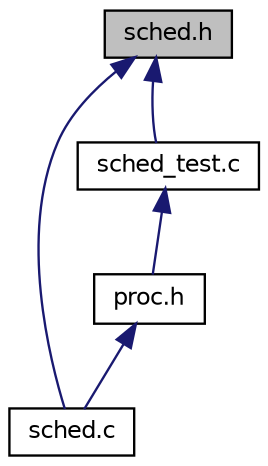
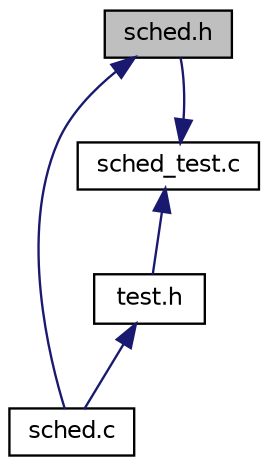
  digraph {
    node [color=black fillcolor=white fontname=Helvetica fontsize=10 shape=record style=filled]
    edge [color=midnightblue dir=back fontname=Helvetica fontsize=10 labelfontname=Helvetica labelfontsize=10 style=solid]
    n1 [fillcolor=grey75 fontcolor=black height=0.2 label="sched.h" width=0.4]
    n2 [height=0.2 label="sched.c" width=0.4]
    n3 [height=0.2 label="sched_test.c" width=0.4]
-   n4 [height=0.2 label="proc.h" width=0.4]
+   n4 [height=0.2 label="test.h" width=0.4]
    n1 -> n2
-   n1 -> n3
+   n3 -> n1
    n3 -> n4
    n4 -> n2
  }
